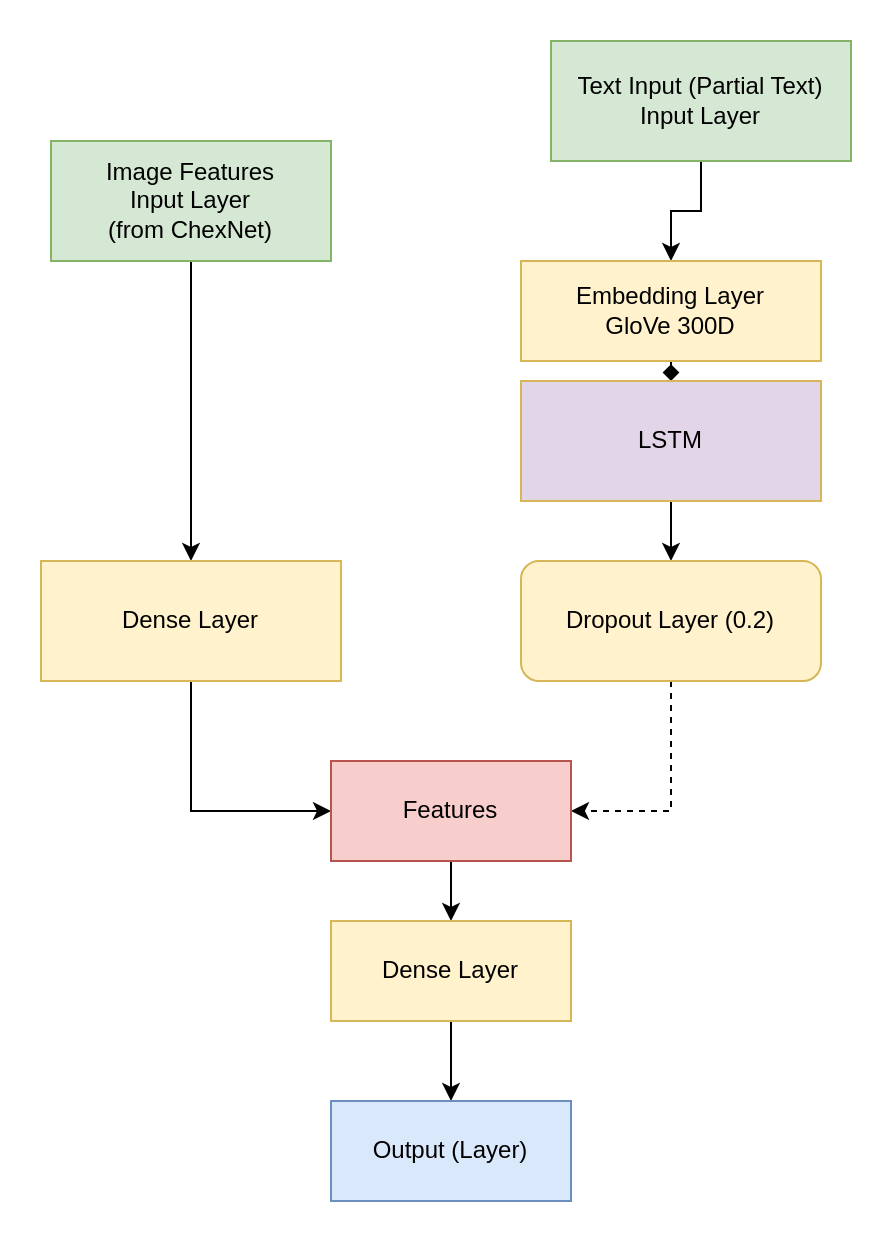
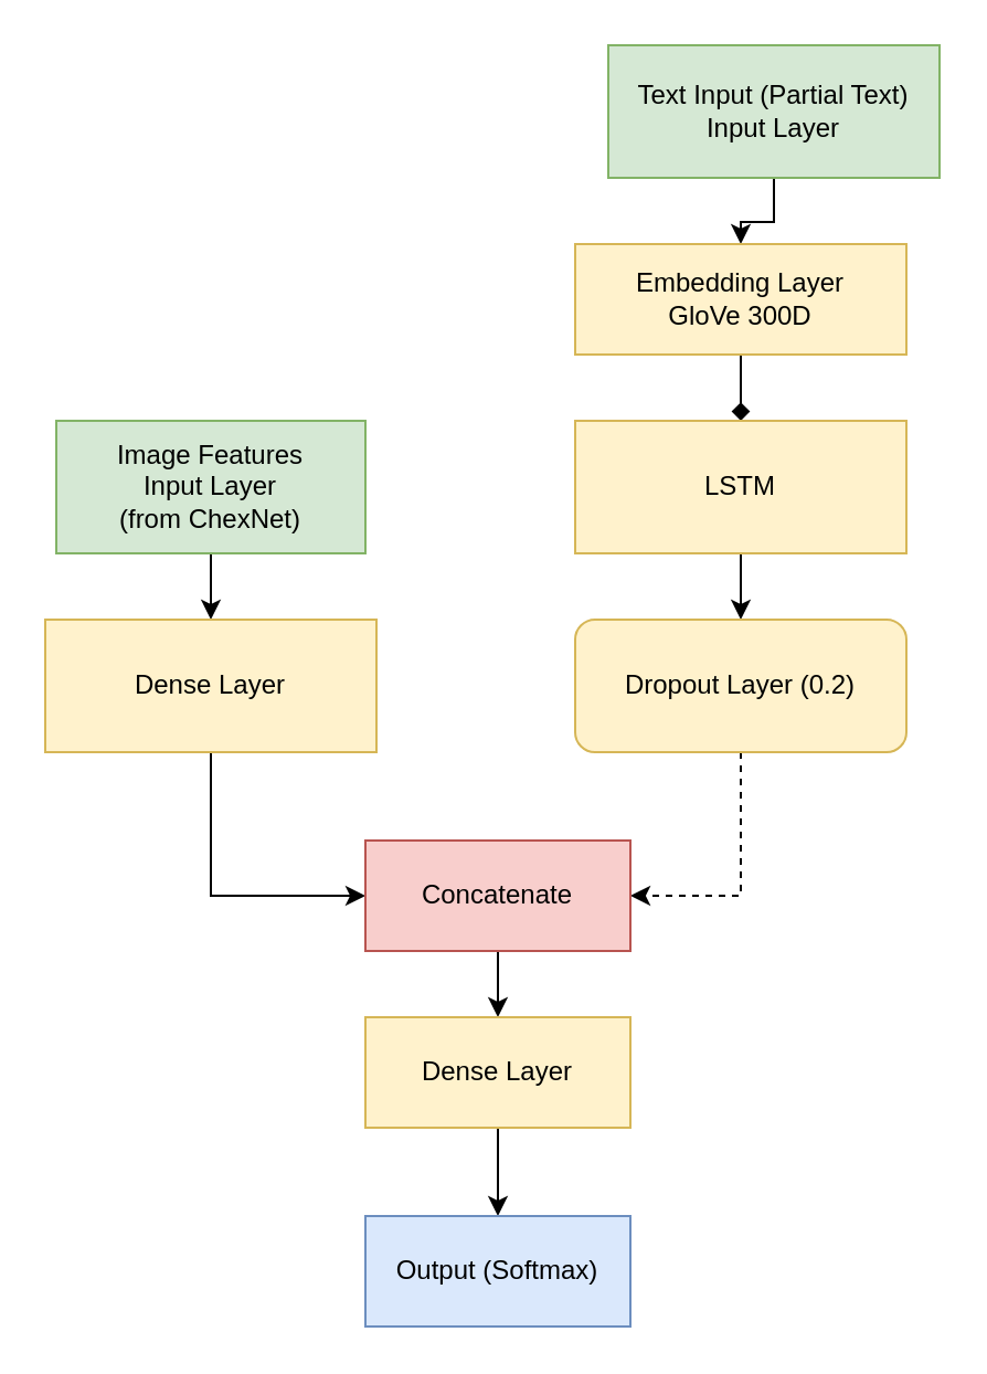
  <mxCell id="0" />
  <mxCell id="1" parent="0" />
  <mxCell id="2" value="" style="edgeStyle=orthogonalEdgeStyle;rounded=0;orthogonalLoop=1;jettySize=auto;html=1;" edge="1" parent="1" source="3" target="13"><mxGeometry relative="1" as="geometry" /></mxCell>
- <mxCell id="3" value="Image Features&lt;br&gt;Input Layer&lt;br&gt;(from ChexNet)" style="rounded=0;whiteSpace=wrap;html=1;fillColor=#d5e8d4;strokeColor=#82b366;" vertex="1" parent="1"><mxGeometry x="25" y="70" width="140" height="60" as="geometry" /></mxCell>
+ <mxCell id="3" value="Image Features&lt;br&gt;Input Layer&lt;br&gt;(from ChexNet)" style="rounded=0;whiteSpace=wrap;html=1;fillColor=#d5e8d4;strokeColor=#82b366;" vertex="1" parent="1"><mxGeometry x="25" y="190" width="140" height="60" as="geometry" /></mxCell>
  <mxCell id="4" value="" style="edgeStyle=orthogonalEdgeStyle;rounded=0;orthogonalLoop=1;jettySize=auto;html=1;entryX=0.5;entryY=0;entryDx=0;entryDy=0;" edge="1" parent="1" source="5" target="7"><mxGeometry relative="1" as="geometry"><mxPoint x="335" y="120" as="targetPoint" /></mxGeometry></mxCell>
  <mxCell id="5" value="Text Input (Partial Text)&lt;br&gt;Input Layer" style="rounded=0;whiteSpace=wrap;html=1;fillColor=#d5e8d4;strokeColor=#82b366;" vertex="1" parent="1"><mxGeometry x="275" y="20" width="150" height="60" as="geometry" /></mxCell>
  <mxCell id="6" value="" style="edgeStyle=orthogonalEdgeStyle;rounded=0;orthogonalLoop=1;jettySize=auto;html=1;endArrow=diamond;" edge="1" parent="1" source="7" target="9"><mxGeometry relative="1" as="geometry" /></mxCell>
- <mxCell id="7" value="Embedding Layer&lt;br&gt;GloVe 300D" style="rounded=0;whiteSpace=wrap;html=1;fillColor=#fff2cc;strokeColor=#d6b656;" vertex="1" parent="1"><mxGeometry x="260" y="130" width="150" height="50" as="geometry" /></mxCell>
+ <mxCell id="7" value="Embedding Layer&lt;br&gt;GloVe 300D" style="rounded=0;whiteSpace=wrap;html=1;fillColor=#fff2cc;strokeColor=#d6b656;" vertex="1" parent="1"><mxGeometry x="260" y="110" width="150" height="50" as="geometry" /></mxCell>
  <mxCell id="8" value="" style="edgeStyle=orthogonalEdgeStyle;rounded=0;orthogonalLoop=1;jettySize=auto;html=1;" edge="1" parent="1" source="9" target="11"><mxGeometry relative="1" as="geometry" /></mxCell>
- <mxCell id="9" value="LSTM" style="rounded=0;whiteSpace=wrap;html=1;fillColor=#e1d5e7;strokeColor=#d6b656;" vertex="1" parent="1"><mxGeometry x="260" y="190" width="150" height="60" as="geometry" /></mxCell>
+ <mxCell id="9" value="LSTM" style="rounded=0;whiteSpace=wrap;html=1;fillColor=#fff2cc;strokeColor=#d6b656;" vertex="1" parent="1"><mxGeometry x="260" y="190" width="150" height="60" as="geometry" /></mxCell>
  <mxCell id="10" style="edgeStyle=orthogonalEdgeStyle;rounded=0;orthogonalLoop=1;jettySize=auto;html=1;exitX=0.5;exitY=1;exitDx=0;exitDy=0;entryX=1;entryY=0.5;entryDx=0;entryDy=0;dashed=1;" edge="1" parent="1" source="11" target="15"><mxGeometry relative="1" as="geometry" /></mxCell>
  <mxCell id="11" value="Dropout Layer (0.2)" style="whiteSpace=wrap;html=1;fillColor=#fff2cc;strokeColor=#d6b656;rounded=1;" vertex="1" parent="1"><mxGeometry x="260" y="280" width="150" height="60" as="geometry" /></mxCell>
  <mxCell id="12" style="edgeStyle=orthogonalEdgeStyle;rounded=0;orthogonalLoop=1;jettySize=auto;html=1;exitX=0.5;exitY=1;exitDx=0;exitDy=0;entryX=0;entryY=0.5;entryDx=0;entryDy=0;" edge="1" parent="1" source="13" target="15"><mxGeometry relative="1" as="geometry" /></mxCell>
  <mxCell id="13" value="Dense Layer" style="rounded=0;whiteSpace=wrap;html=1;fillColor=#fff2cc;strokeColor=#d6b656;" vertex="1" parent="1"><mxGeometry x="20" y="280" width="150" height="60" as="geometry" /></mxCell>
  <mxCell id="14" value="" style="edgeStyle=orthogonalEdgeStyle;rounded=0;orthogonalLoop=1;jettySize=auto;html=1;" edge="1" parent="1" source="15" target="17"><mxGeometry relative="1" as="geometry" /></mxCell>
- <mxCell id="15" value="Features" style="rounded=0;whiteSpace=wrap;html=1;fillColor=#f8cecc;strokeColor=#b85450;" vertex="1" parent="1"><mxGeometry x="165" y="380" width="120" height="50" as="geometry" /></mxCell>
+ <mxCell id="15" value="Concatenate" style="rounded=0;whiteSpace=wrap;html=1;fillColor=#f8cecc;strokeColor=#b85450;" vertex="1" parent="1"><mxGeometry x="165" y="380" width="120" height="50" as="geometry" /></mxCell>
  <mxCell id="16" value="" style="edgeStyle=orthogonalEdgeStyle;rounded=0;orthogonalLoop=1;jettySize=auto;html=1;" edge="1" parent="1" source="17" target="18"><mxGeometry relative="1" as="geometry" /></mxCell>
  <mxCell id="17" value="Dense Layer" style="rounded=0;whiteSpace=wrap;html=1;fillColor=#fff2cc;strokeColor=#d6b656;" vertex="1" parent="1"><mxGeometry x="165" y="460" width="120" height="50" as="geometry" /></mxCell>
- <mxCell id="18" value="Output (Layer)" style="rounded=0;whiteSpace=wrap;html=1;fillColor=#dae8fc;strokeColor=#6c8ebf;" vertex="1" parent="1"><mxGeometry x="165" y="550" width="120" height="50" as="geometry" /></mxCell>
+ <mxCell id="18" value="Output (Softmax)" style="rounded=0;whiteSpace=wrap;html=1;fillColor=#dae8fc;strokeColor=#6c8ebf;" vertex="1" parent="1"><mxGeometry x="165" y="550" width="120" height="50" as="geometry" /></mxCell>
